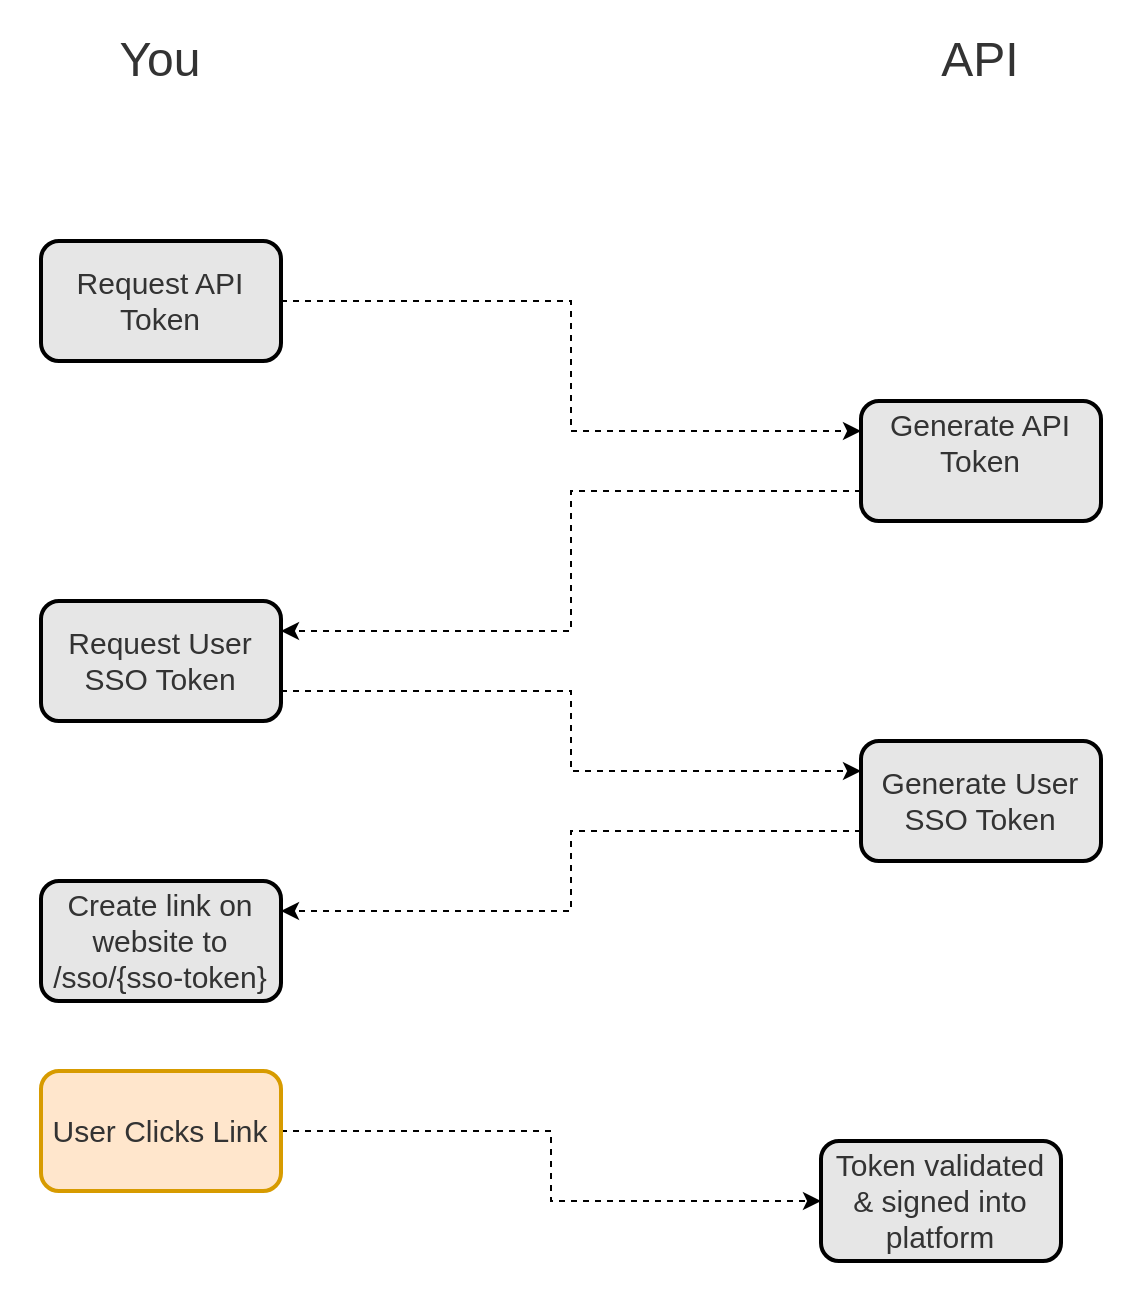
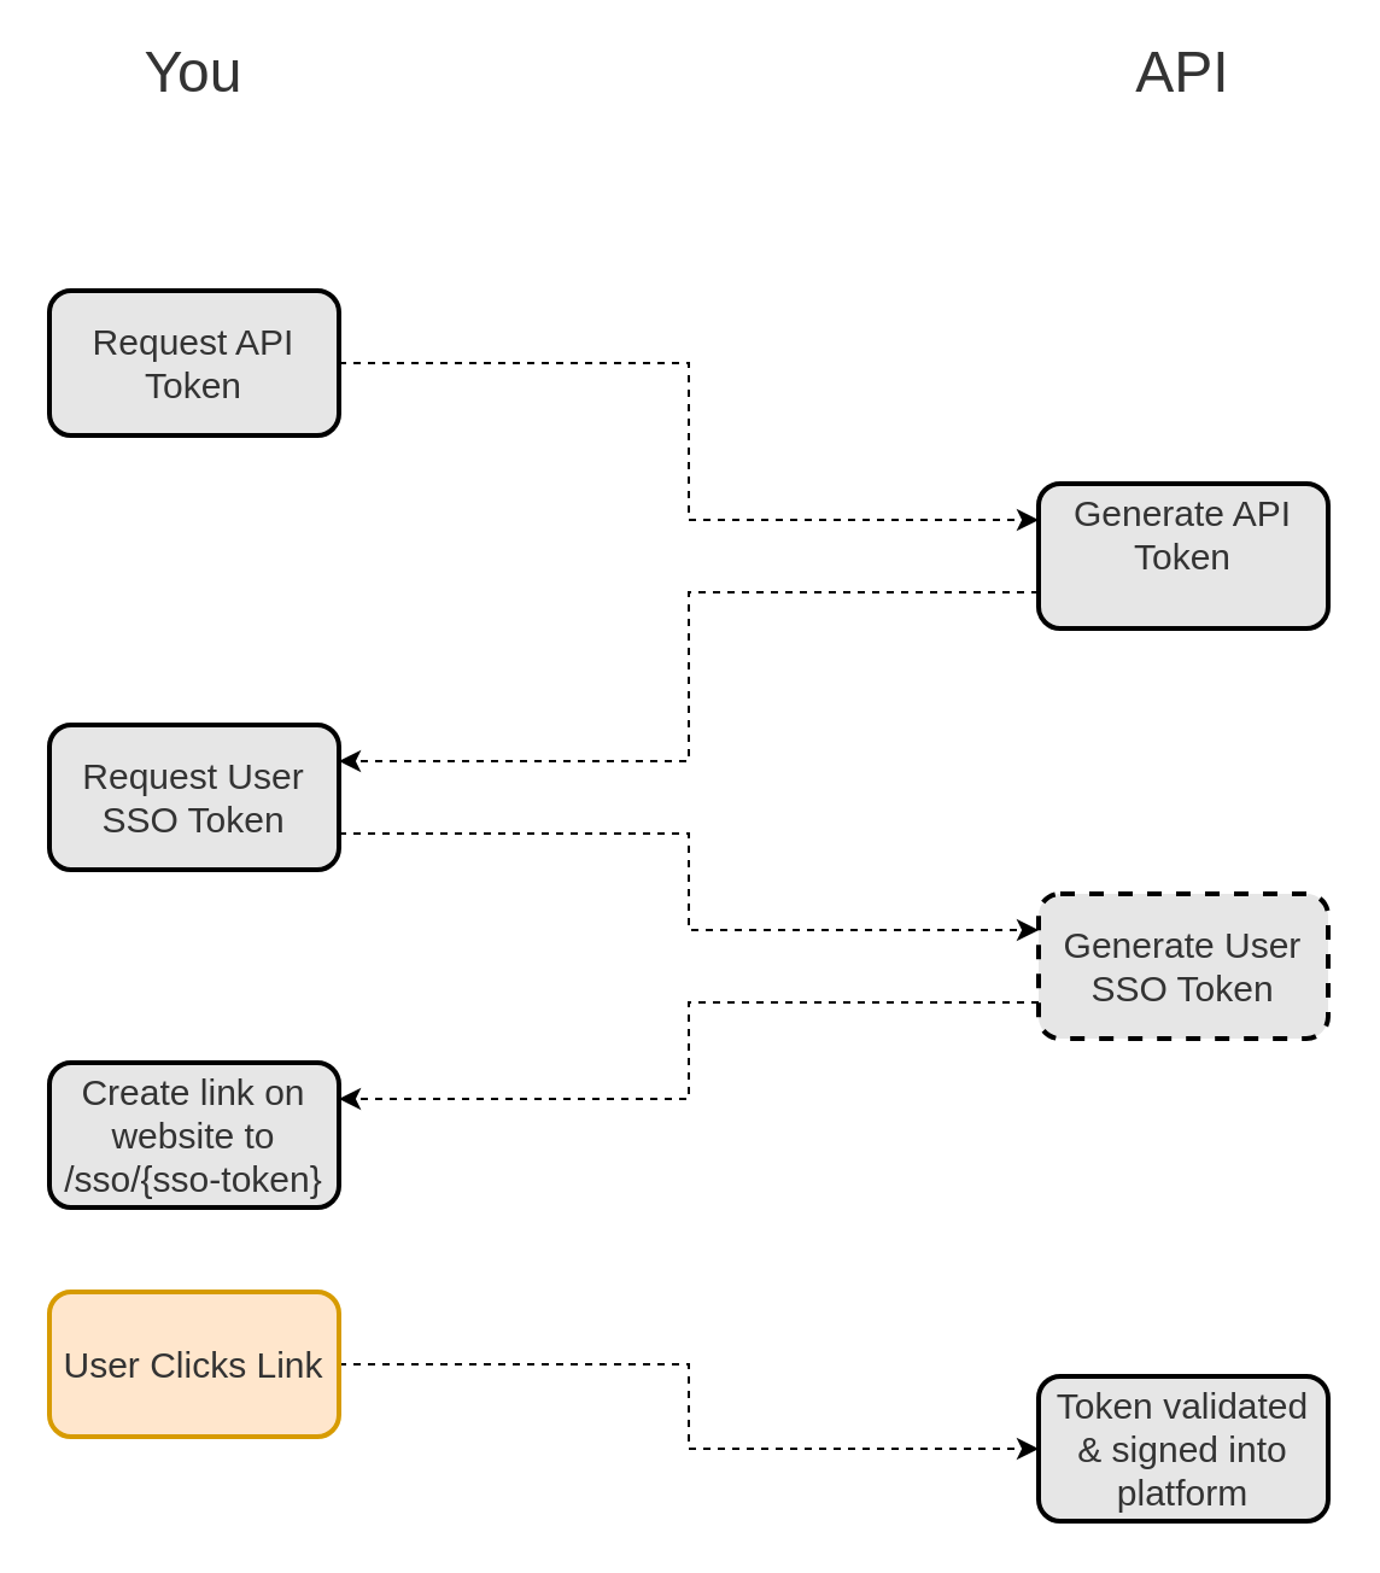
  <mxCell id="0" />
  <mxCell id="1" parent="0" />
  <mxCell id="2" value="You" style="text;html=1;strokeColor=none;fillColor=none;align=center;verticalAlign=middle;whiteSpace=wrap;rounded=1;shadow=0;fontSize=24;fontColor=#333333;" vertex="1" parent="1"><mxGeometry x="60" y="20" width="40" height="20" as="geometry" /></mxCell>
  <mxCell id="3" value="API" style="text;html=1;strokeColor=none;fillColor=none;align=center;verticalAlign=middle;whiteSpace=wrap;rounded=1;shadow=0;fontSize=24;fontColor=#333333;" vertex="1" parent="1"><mxGeometry x="470" y="20" width="40" height="20" as="geometry" /></mxCell>
  <mxCell id="4" style="edgeStyle=orthogonalEdgeStyle;rounded=0;html=1;exitX=1;exitY=0.5;entryX=0;entryY=0.25;dashed=1;jettySize=auto;orthogonalLoop=1;fontSize=15;fontColor=#333333;" edge="1" parent="1" source="5" target="7"><mxGeometry relative="1" as="geometry"><Array as="points"><mxPoint x="285" y="150" /><mxPoint x="285" y="215" /></Array></mxGeometry></mxCell>
  <mxCell id="5" value="Request API Token" style="whiteSpace=wrap;html=1;rounded=1;shadow=0;strokeColor=#000000;strokeWidth=2;fillColor=#E6E6E6;gradientColor=none;fontSize=15;fontColor=#333333;align=center;" vertex="1" parent="1"><mxGeometry x="20" y="120" width="120" height="60" as="geometry" /></mxCell>
  <mxCell id="6" style="edgeStyle=orthogonalEdgeStyle;rounded=0;html=1;exitX=0;exitY=0.75;entryX=1;entryY=0.25;dashed=1;jettySize=auto;orthogonalLoop=1;fontSize=15;fontColor=#333333;" edge="1" parent="1" source="7" target="9"><mxGeometry relative="1" as="geometry" /></mxCell>
  <mxCell id="7" value="Generate API Token&lt;div&gt;&lt;br&gt;&lt;/div&gt;" style="whiteSpace=wrap;html=1;rounded=1;shadow=0;strokeColor=#000000;strokeWidth=2;fillColor=#E6E6E6;gradientColor=none;fontSize=15;fontColor=#333333;align=center;" vertex="1" parent="1"><mxGeometry x="430" y="200" width="120" height="60" as="geometry" /></mxCell>
  <mxCell id="8" style="edgeStyle=orthogonalEdgeStyle;rounded=0;html=1;exitX=1;exitY=0.75;entryX=0;entryY=0.25;dashed=1;jettySize=auto;orthogonalLoop=1;fontSize=15;fontColor=#333333;" edge="1" parent="1" source="9" target="11"><mxGeometry relative="1" as="geometry" /></mxCell>
  <mxCell id="9" value="&lt;div&gt;Request User SSO Token&lt;/div&gt;" style="whiteSpace=wrap;html=1;rounded=1;shadow=0;strokeColor=#000000;strokeWidth=2;fillColor=#E6E6E6;gradientColor=none;fontSize=15;fontColor=#333333;align=center;" vertex="1" parent="1"><mxGeometry x="20" y="300" width="120" height="60" as="geometry" /></mxCell>
  <mxCell id="10" style="edgeStyle=orthogonalEdgeStyle;rounded=0;html=1;exitX=0;exitY=0.75;entryX=1;entryY=0.25;dashed=1;jettySize=auto;orthogonalLoop=1;fontSize=15;fontColor=#333333;" edge="1" parent="1" source="11" target="12"><mxGeometry relative="1" as="geometry" /></mxCell>
- <mxCell id="11" value="&lt;div&gt;Generate User SSO Token&lt;/div&gt;" style="whiteSpace=wrap;html=1;rounded=1;shadow=0;strokeColor=#000000;strokeWidth=2;fillColor=#E6E6E6;gradientColor=none;fontSize=15;fontColor=#333333;align=center;" vertex="1" parent="1"><mxGeometry x="430" y="370" width="120" height="60" as="geometry" /></mxCell>
+ <mxCell id="11" value="&lt;div&gt;Generate User SSO Token&lt;/div&gt;" style="whiteSpace=wrap;html=1;rounded=1;shadow=0;strokeColor=#000000;strokeWidth=2;fillColor=#E6E6E6;gradientColor=none;fontSize=15;fontColor=#333333;align=center;dashed=1;" vertex="1" parent="1"><mxGeometry x="430" y="370" width="120" height="60" as="geometry" /></mxCell>
  <mxCell id="12" value="&lt;div&gt;Create link on website to /sso/{sso-token}&lt;/div&gt;" style="whiteSpace=wrap;html=1;rounded=1;shadow=0;strokeColor=#000000;strokeWidth=2;fillColor=#E6E6E6;gradientColor=none;fontSize=15;fontColor=#333333;align=center;" vertex="1" parent="1"><mxGeometry x="20" y="440" width="120" height="60" as="geometry" /></mxCell>
  <mxCell id="13" style="edgeStyle=orthogonalEdgeStyle;rounded=0;html=1;exitX=1;exitY=0.5;entryX=0;entryY=0.5;dashed=1;jettySize=auto;orthogonalLoop=1;fontSize=15;fontColor=#333333;" edge="1" parent="1" source="14" target="15"><mxGeometry relative="1" as="geometry" /></mxCell>
  <mxCell id="14" value="&lt;div&gt;User Clicks Link&lt;/div&gt;" style="whiteSpace=wrap;html=1;rounded=1;shadow=0;strokeColor=#d79b00;strokeWidth=2;fillColor=#ffe6cc;fontSize=15;fontColor=#333333;align=center;" vertex="1" parent="1"><mxGeometry x="20" y="535" width="120" height="60" as="geometry" /></mxCell>
- <mxCell id="15" value="&lt;div&gt;Token validated &amp;amp; signed into platform&lt;/div&gt;" style="whiteSpace=wrap;html=1;rounded=1;shadow=0;strokeColor=#000000;strokeWidth=2;fillColor=#E6E6E6;gradientColor=none;fontSize=15;fontColor=#333333;align=center;" vertex="1" parent="1"><mxGeometry x="410" y="570" width="120" height="60" as="geometry" /></mxCell>
+ <mxCell id="15" value="&lt;div&gt;Token validated &amp;amp; signed into platform&lt;/div&gt;" style="whiteSpace=wrap;html=1;rounded=1;shadow=0;strokeColor=#000000;strokeWidth=2;fillColor=#E6E6E6;gradientColor=none;fontSize=15;fontColor=#333333;align=center;" vertex="1" parent="1"><mxGeometry x="430" y="570" width="120" height="60" as="geometry" /></mxCell>
